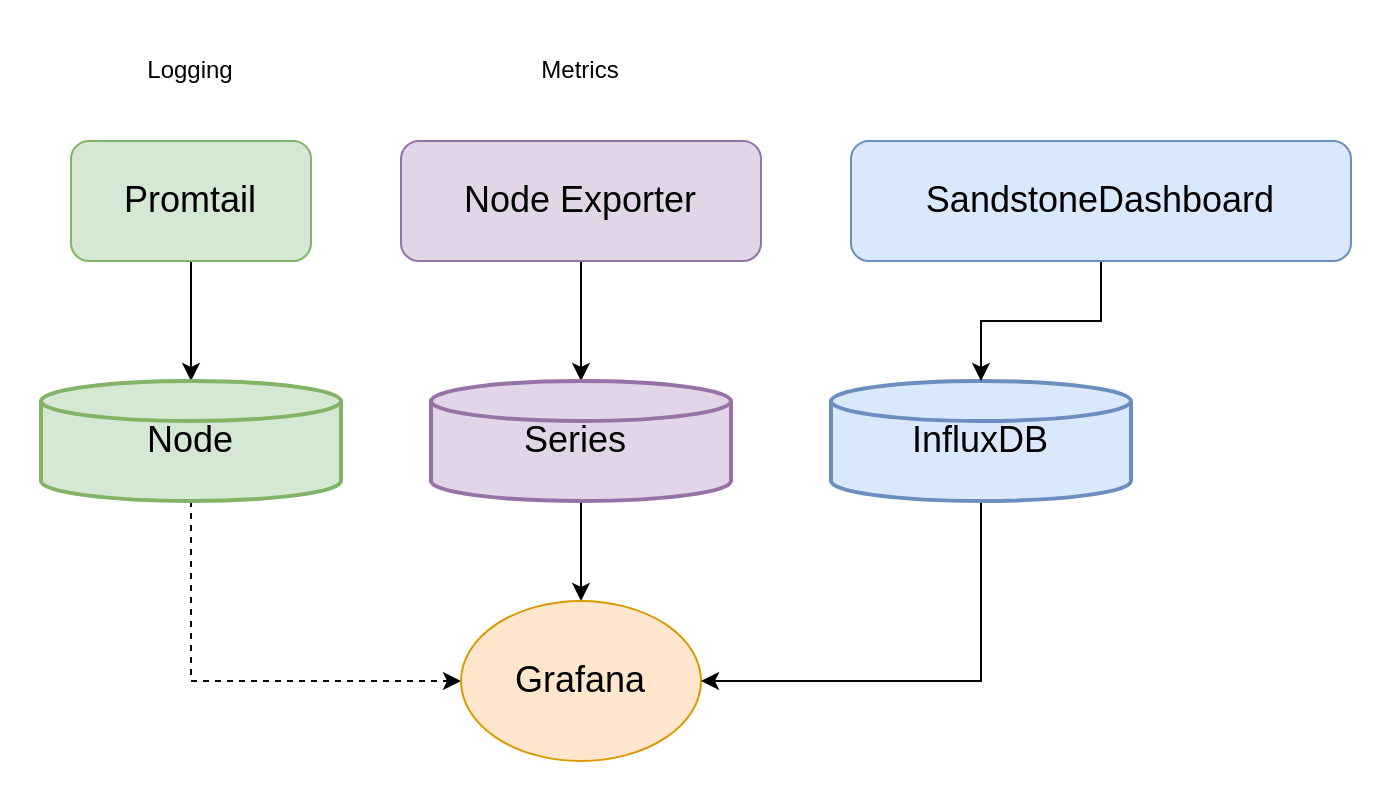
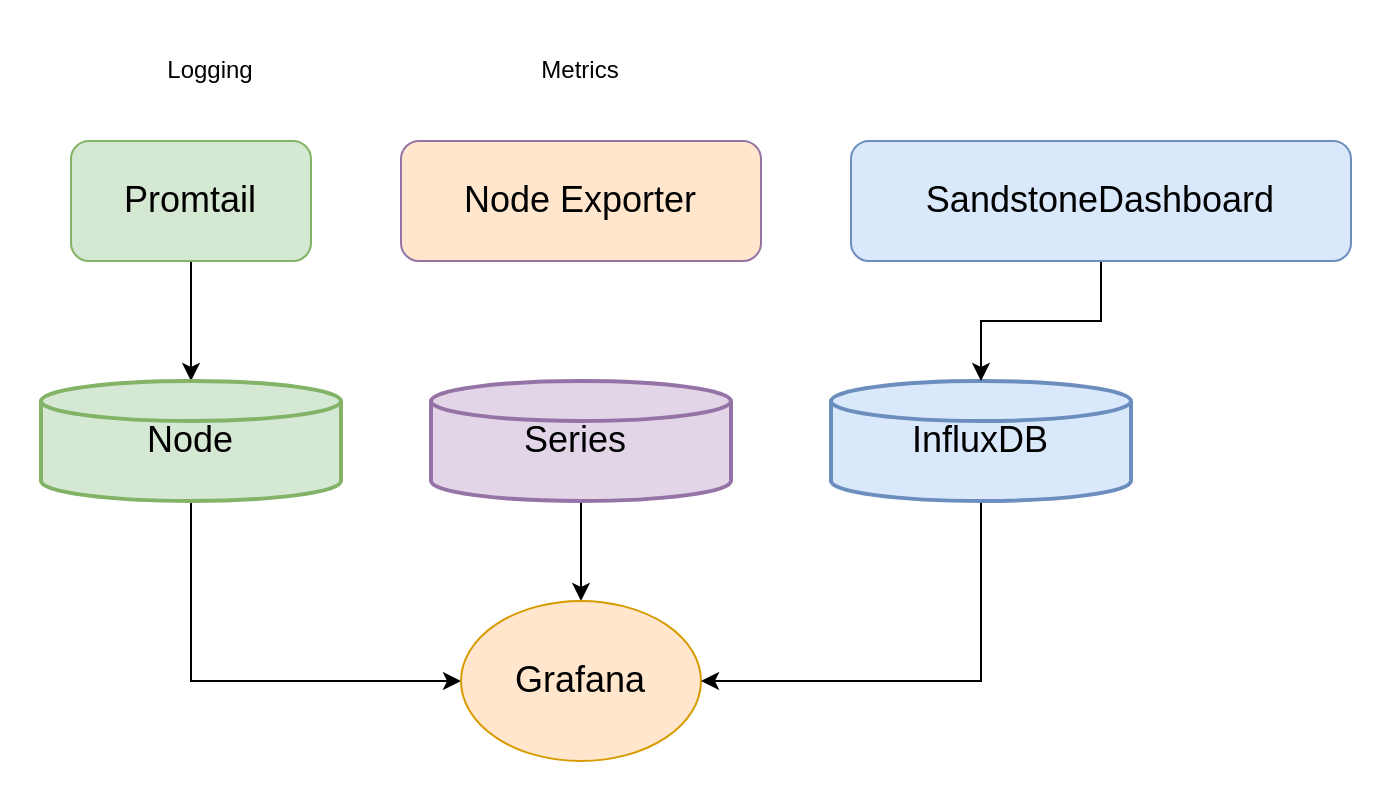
  <mxCell id="0" />
  <mxCell id="1" parent="0" />
  <mxCell id="2" value="" style="edgeStyle=orthogonalEdgeStyle;rounded=0;orthogonalLoop=1;jettySize=auto;html=1;" edge="1" parent="1" source="3" target="5"><mxGeometry relative="1" as="geometry" /></mxCell>
  <mxCell id="3" value="&lt;font style=&quot;font-size: 18px;&quot;&gt;Promtail&lt;/font&gt;" style="rounded=1;whiteSpace=wrap;html=1;fillColor=#d5e8d4;strokeColor=#82b366;" vertex="1" parent="1"><mxGeometry x="35" y="70" width="120" height="60" as="geometry" /></mxCell>
- <mxCell id="4" style="edgeStyle=orthogonalEdgeStyle;rounded=0;orthogonalLoop=1;jettySize=auto;html=1;entryX=0;entryY=0.5;entryDx=0;entryDy=0;dashed=1;" edge="1" parent="1" source="5" target="10"><mxGeometry relative="1" as="geometry"><Array as="points"><mxPoint x="95" y="340" /></Array></mxGeometry></mxCell>
+ <mxCell id="4" style="edgeStyle=orthogonalEdgeStyle;rounded=0;orthogonalLoop=1;jettySize=auto;html=1;entryX=0;entryY=0.5;entryDx=0;entryDy=0;" edge="1" parent="1" source="5" target="10"><mxGeometry relative="1" as="geometry"><Array as="points"><mxPoint x="95" y="340" /></Array></mxGeometry></mxCell>
  <mxCell id="5" value="&lt;font style=&quot;font-size: 18px;&quot;&gt;Node&lt;/font&gt;" style="strokeWidth=2;html=1;shape=mxgraph.flowchart.database;whiteSpace=wrap;fillColor=#d5e8d4;strokeColor=#82b366;" vertex="1" parent="1"><mxGeometry x="20" y="190" width="150" height="60" as="geometry" /></mxCell>
- <mxCell id="6" value="" style="edgeStyle=orthogonalEdgeStyle;rounded=0;orthogonalLoop=1;jettySize=auto;html=1;" edge="1" parent="1" source="7" target="9"><mxGeometry relative="1" as="geometry" /></mxCell>
- <mxCell id="7" value="&lt;font style=&quot;font-size: 18px;&quot;&gt;Node Exporter&lt;/font&gt;" style="rounded=1;whiteSpace=wrap;html=1;fillColor=#e1d5e7;strokeColor=#9673a6;" vertex="1" parent="1"><mxGeometry x="200" y="70" width="180" height="60" as="geometry" /></mxCell>
+ <mxCell id="7" value="&lt;font style=&quot;font-size: 18px;&quot;&gt;Node Exporter&lt;/font&gt;" style="rounded=1;whiteSpace=wrap;html=1;fillColor=#ffe6cc;strokeColor=#9673a6;" vertex="1" parent="1"><mxGeometry x="200" y="70" width="180" height="60" as="geometry" /></mxCell>
  <mxCell id="8" value="" style="edgeStyle=orthogonalEdgeStyle;rounded=0;orthogonalLoop=1;jettySize=auto;html=1;" edge="1" parent="1" source="9" target="10"><mxGeometry relative="1" as="geometry" /></mxCell>
  <mxCell id="9" value="&lt;font style=&quot;font-size: 18px;&quot;&gt;Series&amp;nbsp;&lt;/font&gt;" style="strokeWidth=2;html=1;shape=mxgraph.flowchart.database;whiteSpace=wrap;fillColor=#e1d5e7;strokeColor=#9673a6;" vertex="1" parent="1"><mxGeometry x="215" y="190" width="150" height="60" as="geometry" /></mxCell>
  <mxCell id="10" value="&lt;font style=&quot;font-size: 18px;&quot;&gt;Grafana&lt;/font&gt;" style="ellipse;whiteSpace=wrap;html=1;fillColor=#ffe6cc;strokeColor=#d79b00;" vertex="1" parent="1"><mxGeometry x="230" y="300" width="120" height="80" as="geometry" /></mxCell>
  <mxCell id="11" style="edgeStyle=orthogonalEdgeStyle;rounded=0;orthogonalLoop=1;jettySize=auto;html=1;exitX=0.5;exitY=1;exitDx=0;exitDy=0;exitPerimeter=0;" edge="1" parent="1" source="12" target="10"><mxGeometry relative="1" as="geometry"><Array as="points"><mxPoint x="490" y="340" /></Array></mxGeometry></mxCell>
  <mxCell id="12" value="&lt;font style=&quot;font-size: 18px;&quot;&gt;InfluxDB&lt;/font&gt;" style="strokeWidth=2;html=1;shape=mxgraph.flowchart.database;whiteSpace=wrap;fillColor=#dae8fc;strokeColor=#6c8ebf;" vertex="1" parent="1"><mxGeometry x="415" y="190" width="150" height="60" as="geometry" /></mxCell>
  <mxCell id="13" value="" style="edgeStyle=orthogonalEdgeStyle;rounded=0;orthogonalLoop=1;jettySize=auto;html=1;" edge="1" parent="1" source="14" target="12"><mxGeometry relative="1" as="geometry" /></mxCell>
  <mxCell id="14" value="&lt;font style=&quot;font-size: 18px;&quot;&gt;SandstoneDashboard&lt;/font&gt;" style="rounded=1;whiteSpace=wrap;html=1;fillColor=#dae8fc;strokeColor=#6c8ebf;" vertex="1" parent="1"><mxGeometry x="425" y="70" width="250" height="60" as="geometry" /></mxCell>
- <mxCell id="15" value="&lt;font style=&quot;font-size: 12px;&quot;&gt;Logging&lt;/font&gt;" style="text;html=1;align=center;verticalAlign=middle;whiteSpace=wrap;rounded=0;" vertex="1" parent="1"><mxGeometry x="65" y="20" width="60" height="30" as="geometry" /></mxCell>
+ <mxCell id="15" value="&lt;font style=&quot;font-size: 12px;&quot;&gt;Logging&lt;/font&gt;" style="text;html=1;align=center;verticalAlign=middle;whiteSpace=wrap;rounded=0;" vertex="1" parent="1"><mxGeometry x="75" y="20" width="60" height="30" as="geometry" /></mxCell>
  <mxCell id="16" value="&lt;font style=&quot;font-size: 12px;&quot;&gt;Metrics&lt;/font&gt;" style="text;html=1;align=center;verticalAlign=middle;whiteSpace=wrap;rounded=0;" vertex="1" parent="1"><mxGeometry x="260" y="20" width="60" height="30" as="geometry" /></mxCell>
